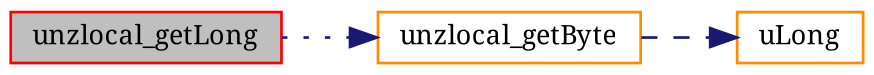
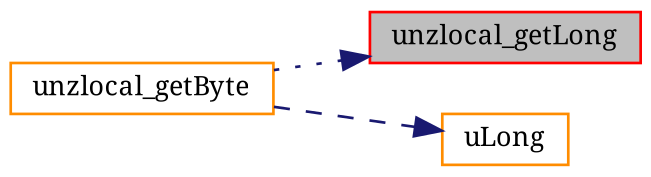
  digraph {
    fontname="Noto Serif"
    rankdir=LR
    node [color=darkorange fillcolor=white fontname="Noto Serif" fontsize=10 shape=record style=filled]
    edge [color=midnightblue fontname="Noto Serif" fontsize=10 labelfontname="FreeSans.ttf" labelfontsize=10]
    n1 [color=red fillcolor=grey75 fontcolor=black height=0.2 label=unzlocal_getLong width=0.4]
    n2 [height=0.2 label=unzlocal_getByte width=0.4]
    n3 [height=0.2 label=uLong width=0.4]
-   n1 -> n2 [style=dotted]
+   n2 -> n1 [style=dotted]
    n2 -> n3 [style=dashed]
  }
